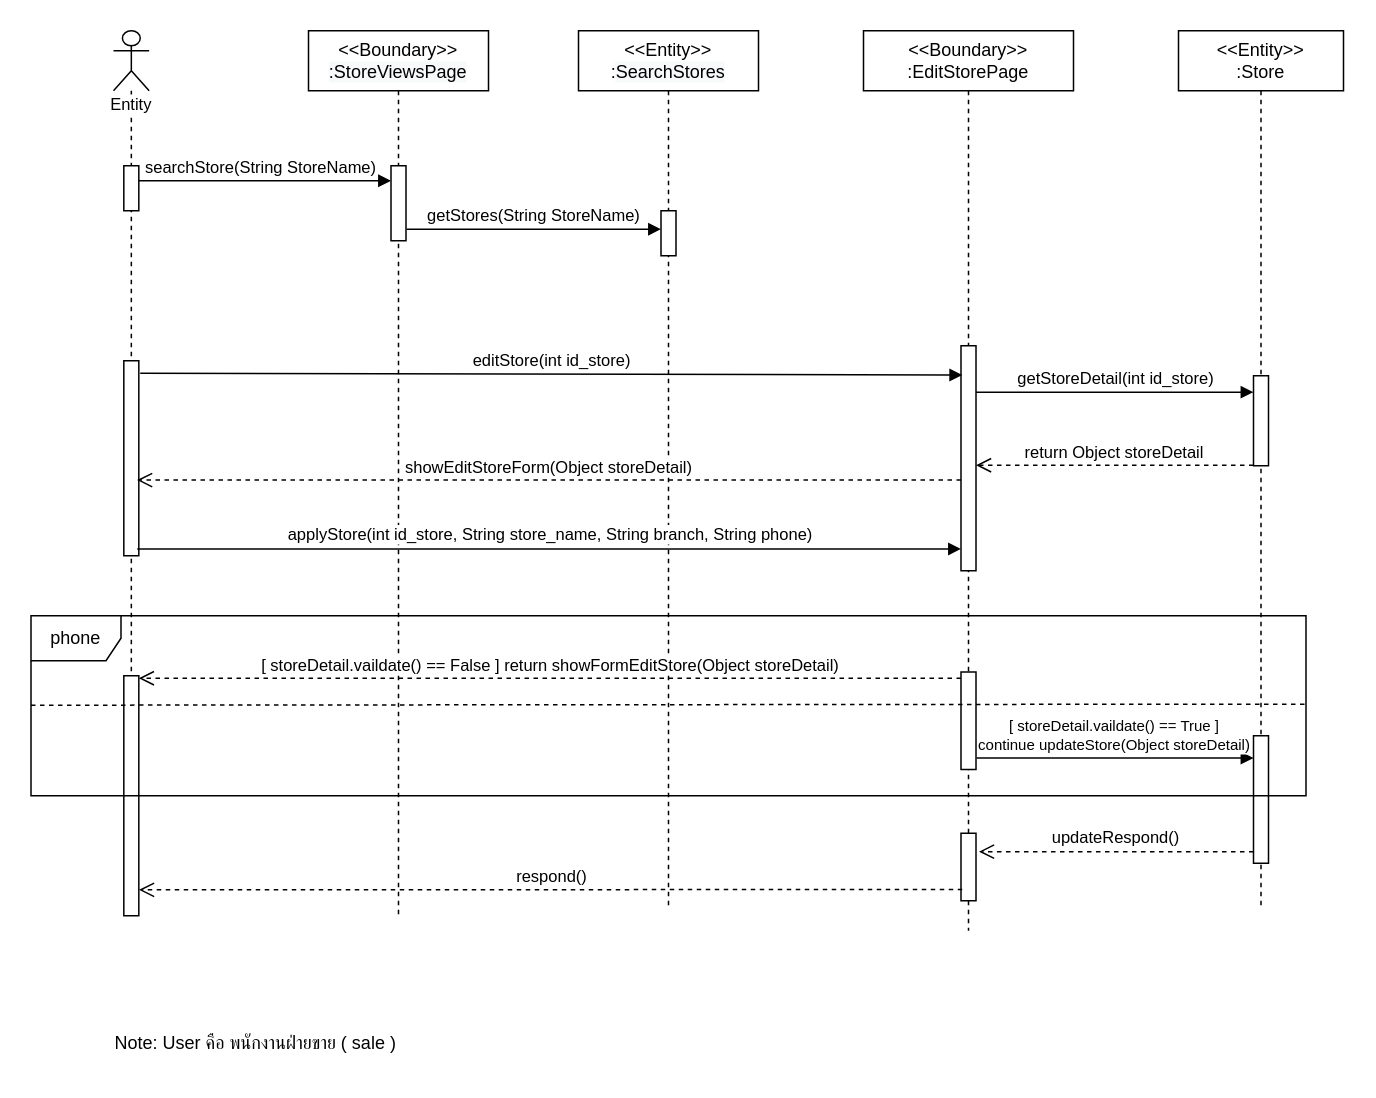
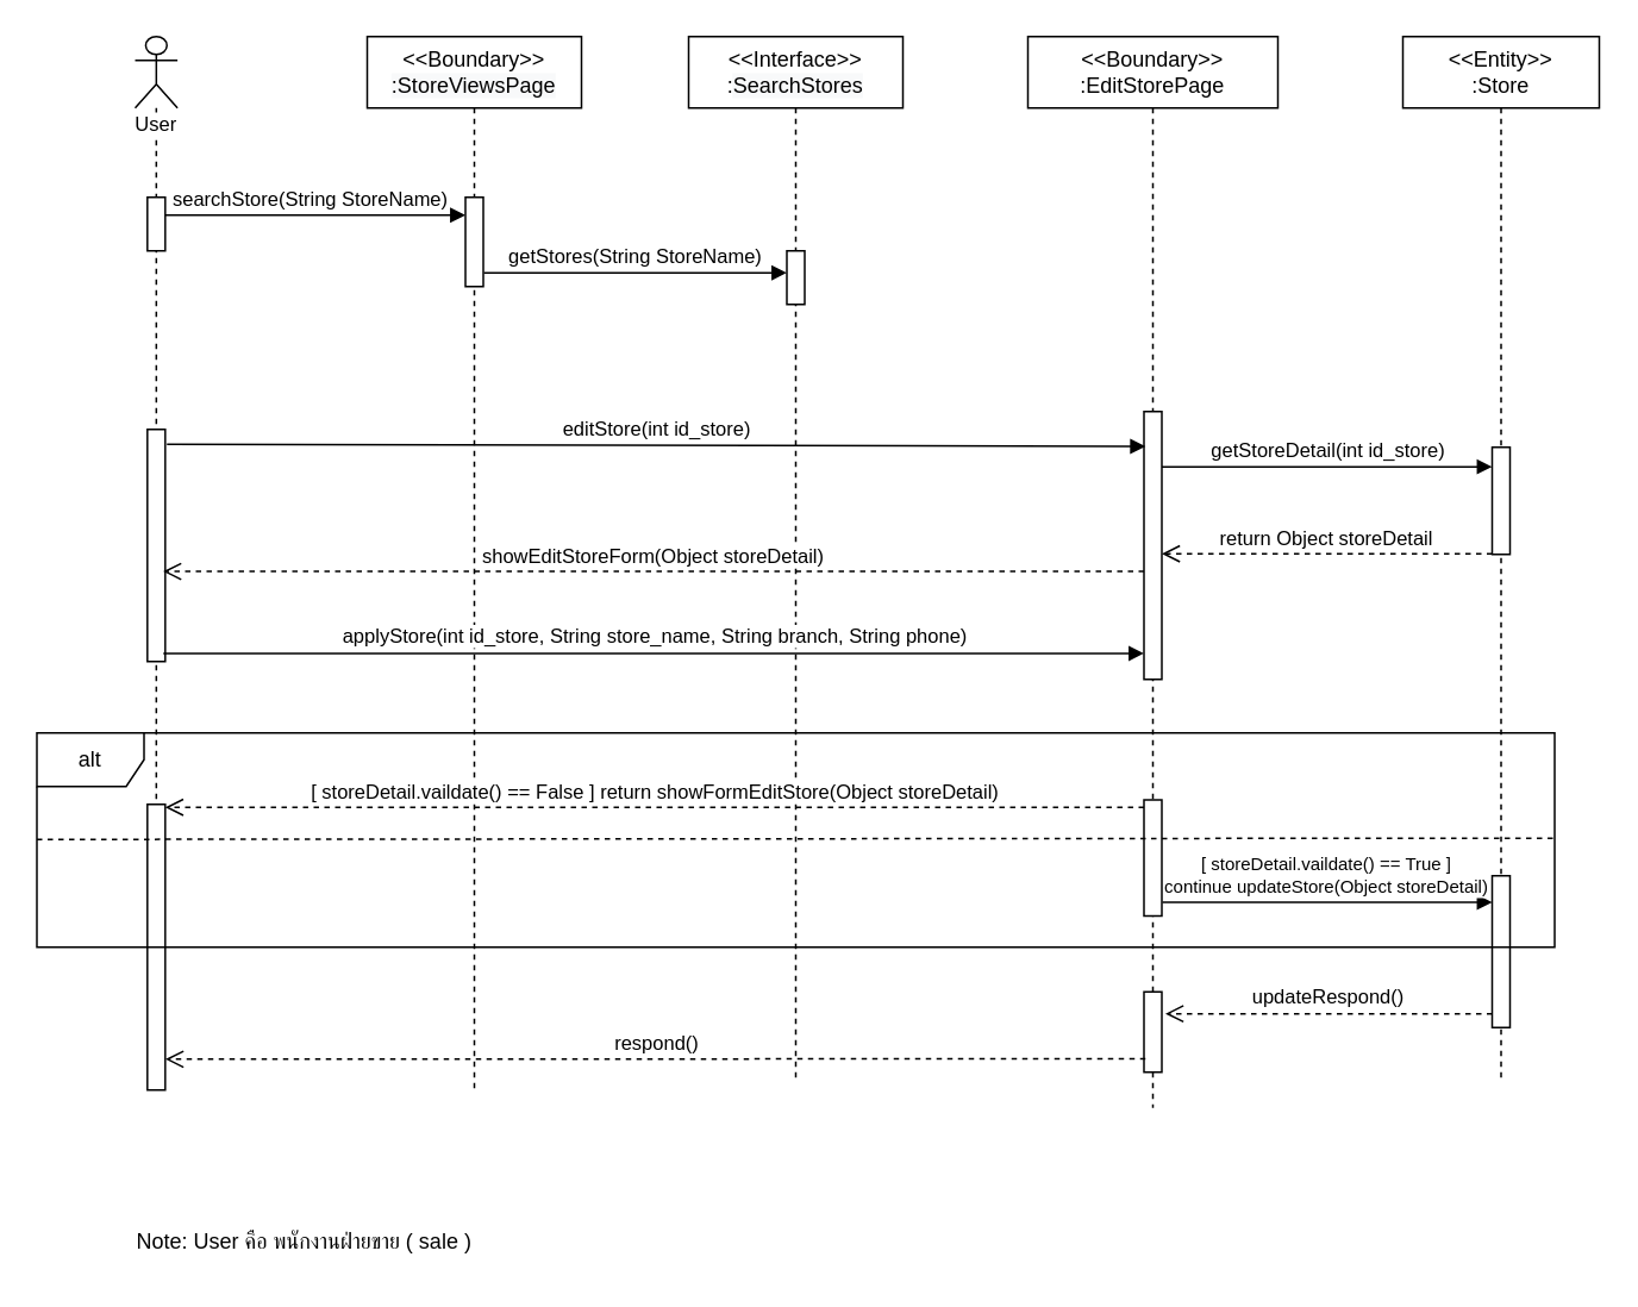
  <mxCell id="0" />
  <mxCell id="1" parent="0" />
  <mxCell id="2" value="&amp;lt;&amp;lt;Boundary&amp;gt;&amp;gt;&lt;br&gt;&lt;span style=&quot;background-color: rgb(248 , 249 , 250)&quot;&gt;:StoreViewsPage&lt;/span&gt;" style="shape=umlLifeline;perimeter=lifelinePerimeter;whiteSpace=wrap;html=1;container=1;collapsible=0;recursiveResize=0;outlineConnect=0;" parent="1" vertex="1"><mxGeometry x="205" y="20" width="120" height="590" as="geometry" /></mxCell>
  <mxCell id="3" value="" style="html=1;points=[];perimeter=orthogonalPerimeter;strokeWidth=1;fontSize=11;" parent="2" vertex="1"><mxGeometry x="55" y="90" width="10" height="50" as="geometry" /></mxCell>
  <mxCell id="4" value="&lt;span&gt;&amp;lt;&amp;lt;Entity&amp;gt;&amp;gt;&lt;br&gt;:Store&lt;/span&gt;" style="shape=umlLifeline;perimeter=lifelinePerimeter;whiteSpace=wrap;html=1;container=1;collapsible=0;recursiveResize=0;outlineConnect=0;" parent="1" vertex="1"><mxGeometry x="785" y="20" width="110" height="585" as="geometry" /></mxCell>
  <mxCell id="5" value="" style="html=1;points=[];perimeter=orthogonalPerimeter;strokeWidth=1;fontSize=11;" parent="4" vertex="1"><mxGeometry x="50" y="230" width="10" height="60" as="geometry" /></mxCell>
  <mxCell id="6" value="&amp;lt;&amp;lt;Boundary&amp;gt;&amp;gt;&lt;br&gt;&lt;span&gt;:EditStorePage&lt;/span&gt;" style="shape=umlLifeline;perimeter=lifelinePerimeter;whiteSpace=wrap;html=1;container=1;collapsible=0;recursiveResize=0;outlineConnect=0;" parent="1" vertex="1"><mxGeometry x="575" y="20" width="140" height="600" as="geometry" /></mxCell>
  <mxCell id="7" value="" style="html=1;points=[];perimeter=orthogonalPerimeter;strokeWidth=1;fontSize=11;" parent="6" vertex="1"><mxGeometry x="65" y="210" width="10" height="150" as="geometry" /></mxCell>
  <mxCell id="8" value="" style="html=1;points=[];perimeter=orthogonalPerimeter;strokeWidth=1;fontSize=11;" parent="6" vertex="1"><mxGeometry x="65" y="535" width="10" height="45" as="geometry" /></mxCell>
- <mxCell id="9" value="&amp;lt;&amp;lt;Entity&amp;gt;&amp;gt;&lt;br&gt;:&lt;span style=&quot;background-color: rgb(248 , 249 , 250)&quot;&gt;SearchStores&lt;/span&gt;" style="shape=umlLifeline;perimeter=lifelinePerimeter;whiteSpace=wrap;html=1;container=1;collapsible=0;recursiveResize=0;outlineConnect=0;" parent="1" vertex="1"><mxGeometry x="385" y="20" width="120" height="585" as="geometry" /></mxCell>
+ <mxCell id="9" value="&amp;lt;&amp;lt;Interface&amp;gt;&amp;gt;&lt;br&gt;:&lt;span style=&quot;background-color: rgb(248 , 249 , 250)&quot;&gt;SearchStores&lt;/span&gt;" style="shape=umlLifeline;perimeter=lifelinePerimeter;whiteSpace=wrap;html=1;container=1;collapsible=0;recursiveResize=0;outlineConnect=0;" parent="1" vertex="1"><mxGeometry x="385" y="20" width="120" height="585" as="geometry" /></mxCell>
  <mxCell id="10" value="" style="html=1;points=[];perimeter=orthogonalPerimeter;strokeWidth=1;fontSize=11;" parent="9" vertex="1"><mxGeometry x="55" y="120" width="10" height="30" as="geometry" /></mxCell>
  <mxCell id="11" value="searchStore(String StoreName)" style="html=1;verticalAlign=bottom;endArrow=block;fontSize=11;" parent="1" target="3" edge="1"><mxGeometry width="80" relative="1" as="geometry"><mxPoint x="85" y="120" as="sourcePoint" /><mxPoint x="225" y="119" as="targetPoint" /><mxPoint as="offset" /></mxGeometry></mxCell>
- <mxCell id="12" value="Entity" style="shape=umlLifeline;participant=umlActor;perimeter=lifelinePerimeter;whiteSpace=wrap;html=1;container=1;collapsible=0;recursiveResize=0;verticalAlign=top;spacingTop=36;labelBackgroundColor=#ffffff;outlineConnect=0;strokeWidth=1;fontSize=11;size=40;" parent="1" vertex="1"><mxGeometry x="75.01" y="20" width="23.75" height="590" as="geometry" /></mxCell>
+ <mxCell id="12" value="User" style="shape=umlLifeline;participant=umlActor;perimeter=lifelinePerimeter;whiteSpace=wrap;html=1;container=1;collapsible=0;recursiveResize=0;verticalAlign=top;spacingTop=36;labelBackgroundColor=#ffffff;outlineConnect=0;strokeWidth=1;fontSize=11;size=40;" parent="1" vertex="1"><mxGeometry x="75.01" y="20" width="23.75" height="590" as="geometry" /></mxCell>
  <mxCell id="13" value="" style="html=1;points=[];perimeter=orthogonalPerimeter;strokeWidth=1;fontSize=11;" parent="12" vertex="1"><mxGeometry x="6.87" y="220" width="10" height="130" as="geometry" /></mxCell>
  <mxCell id="14" value="" style="html=1;points=[];perimeter=orthogonalPerimeter;strokeWidth=1;fontSize=11;" parent="12" vertex="1"><mxGeometry x="6.87" y="430" width="10" height="160" as="geometry" /></mxCell>
  <mxCell id="15" value="" style="html=1;points=[];perimeter=orthogonalPerimeter;strokeWidth=1;fontSize=11;" vertex="1" parent="12"><mxGeometry x="6.87" y="90" width="10" height="30" as="geometry" /></mxCell>
  <mxCell id="16" value="&lt;span style=&quot;text-align: left; font-size: 12px;&quot;&gt;Note: User คือ พนักงานฝ่ายขาย ( sale )&lt;/span&gt;" style="text;html=1;strokeColor=none;fillColor=none;align=center;verticalAlign=middle;whiteSpace=wrap;rounded=0;fontSize=12;" parent="1" vertex="1"><mxGeometry x="65.01" y="680" width="209.99" height="30" as="geometry" /></mxCell>
  <mxCell id="17" value="getStoreDetail(int id_store)" style="html=1;verticalAlign=bottom;endArrow=block;fontSize=11;exitX=1;exitY=0.144;exitDx=0;exitDy=0;exitPerimeter=0;" parent="1" edge="1"><mxGeometry width="80" relative="1" as="geometry"><mxPoint x="650" y="260.92" as="sourcePoint" /><mxPoint x="835" y="260.92" as="targetPoint" /></mxGeometry></mxCell>
  <mxCell id="18" value="return Object storeDetail" style="html=1;verticalAlign=bottom;endArrow=open;dashed=1;endSize=8;fontSize=11;entryX=1;entryY=0.531;entryDx=0;entryDy=0;entryPerimeter=0;" parent="1" source="5" target="7" edge="1"><mxGeometry relative="1" as="geometry"><mxPoint x="835" y="293" as="sourcePoint" /><mxPoint x="649" y="293" as="targetPoint" /></mxGeometry></mxCell>
  <mxCell id="19" value="&lt;font style=&quot;font-size: 10px&quot;&gt;[ storeDetail.vaildate() == True ]&lt;br&gt;continue&amp;nbsp;updateStore(Object&amp;nbsp;storeDetail)&lt;/font&gt;" style="html=1;verticalAlign=bottom;endArrow=block;fontSize=11;exitX=1.033;exitY=0.753;exitDx=0;exitDy=0;exitPerimeter=0;" parent="1" edge="1"><mxGeometry width="80" relative="1" as="geometry"><mxPoint x="650.33" y="504.845" as="sourcePoint" /><mxPoint x="835" y="504.845" as="targetPoint" /></mxGeometry></mxCell>
  <mxCell id="20" value="updateRespond()" style="html=1;verticalAlign=bottom;endArrow=open;dashed=1;endSize=8;fontSize=11;entryX=1.2;entryY=0.924;entryDx=0;entryDy=0;entryPerimeter=0;" parent="1" edge="1"><mxGeometry relative="1" as="geometry"><mxPoint x="835" y="567.26" as="sourcePoint" /><mxPoint x="652" y="567.26" as="targetPoint" /></mxGeometry></mxCell>
  <mxCell id="21" value="editStore(int id_store)" style="html=1;verticalAlign=bottom;endArrow=block;fontSize=11;exitX=1.095;exitY=0.553;exitDx=0;exitDy=0;exitPerimeter=0;entryX=0.083;entryY=0.13;entryDx=0;entryDy=0;entryPerimeter=0;" parent="1" target="7" edge="1"><mxGeometry width="80" relative="1" as="geometry"><mxPoint x="92.83" y="248.25" as="sourcePoint" /><mxPoint x="635" y="248" as="targetPoint" /></mxGeometry></mxCell>
  <mxCell id="22" value="showEditStoreForm(Object&amp;nbsp;storeDetail)" style="html=1;verticalAlign=bottom;endArrow=open;dashed=1;endSize=8;fontSize=11;entryX=0.883;entryY=0.612;entryDx=0;entryDy=0;entryPerimeter=0;" parent="1" source="7" edge="1" target="13"><mxGeometry relative="1" as="geometry"><mxPoint x="625" y="320" as="sourcePoint" /><mxPoint x="95" y="317" as="targetPoint" /></mxGeometry></mxCell>
  <mxCell id="23" value="applyStore(int id_store, String store_name, String branch, String phone)" style="html=1;verticalAlign=bottom;endArrow=block;fontSize=11;exitX=0.895;exitY=0.965;exitDx=0;exitDy=0;exitPerimeter=0;" parent="1" source="13" target="7" edge="1"><mxGeometry width="80" relative="1" as="geometry"><mxPoint x="93.67" y="354.25" as="sourcePoint" /><mxPoint x="635" y="362" as="targetPoint" /></mxGeometry></mxCell>
  <mxCell id="24" value="[ storeDetail.vaildate() == False ] return showFormEditStore(Object&amp;nbsp;storeDetail)" style="html=1;verticalAlign=bottom;endArrow=open;dashed=1;endSize=8;fontSize=11;exitX=0;exitY=0.064;exitDx=0;exitDy=0;exitPerimeter=0;" parent="1" source="26" target="14" edge="1"><mxGeometry relative="1" as="geometry"><mxPoint x="479.5" y="467.87" as="sourcePoint" /><mxPoint x="91" y="460" as="targetPoint" /></mxGeometry></mxCell>
  <mxCell id="25" value="respond()" style="html=1;verticalAlign=bottom;endArrow=open;dashed=1;endSize=8;fontSize=11;entryX=1.012;entryY=0.892;entryDx=0;entryDy=0;entryPerimeter=0;exitX=0.083;exitY=0.833;exitDx=0;exitDy=0;exitPerimeter=0;" parent="1" source="8" target="14" edge="1"><mxGeometry relative="1" as="geometry"><mxPoint x="635" y="593" as="sourcePoint" /><mxPoint x="93" y="510" as="targetPoint" /></mxGeometry></mxCell>
  <mxCell id="26" value="" style="html=1;points=[];perimeter=orthogonalPerimeter;strokeWidth=1;fontSize=11;" parent="1" vertex="1"><mxGeometry x="640" y="447.5" width="10" height="65" as="geometry" /></mxCell>
  <mxCell id="27" value="" style="html=1;points=[];perimeter=orthogonalPerimeter;strokeWidth=1;fontSize=11;" parent="1" vertex="1"><mxGeometry x="835" y="490" width="10" height="85" as="geometry" /></mxCell>
  <mxCell id="28" value="" style="endArrow=none;dashed=1;html=1;exitX=0;exitY=0.497;exitDx=0;exitDy=0;exitPerimeter=0;entryX=1.001;entryY=0.491;entryDx=0;entryDy=0;entryPerimeter=0;" parent="1" source="29" target="29" edge="1"><mxGeometry width="50" height="50" relative="1" as="geometry"><mxPoint x="335" y="430" as="sourcePoint" /><mxPoint x="385" y="380" as="targetPoint" /></mxGeometry></mxCell>
- <mxCell id="29" value="phone" style="shape=umlFrame;whiteSpace=wrap;html=1;" parent="1" vertex="1"><mxGeometry x="20" y="410" width="850" height="120" as="geometry" /></mxCell>
+ <mxCell id="29" value="alt" style="shape=umlFrame;whiteSpace=wrap;html=1;" parent="1" vertex="1"><mxGeometry x="20" y="410" width="850" height="120" as="geometry" /></mxCell>
  <mxCell id="30" value="getStores(String StoreName)" style="html=1;verticalAlign=bottom;endArrow=block;exitX=1.038;exitY=0.846;exitDx=0;exitDy=0;exitPerimeter=0;" parent="1" source="3" target="10" edge="1"><mxGeometry width="80" relative="1" as="geometry"><mxPoint x="305" y="130" as="sourcePoint" /><mxPoint x="435" y="130" as="targetPoint" /></mxGeometry></mxCell>
